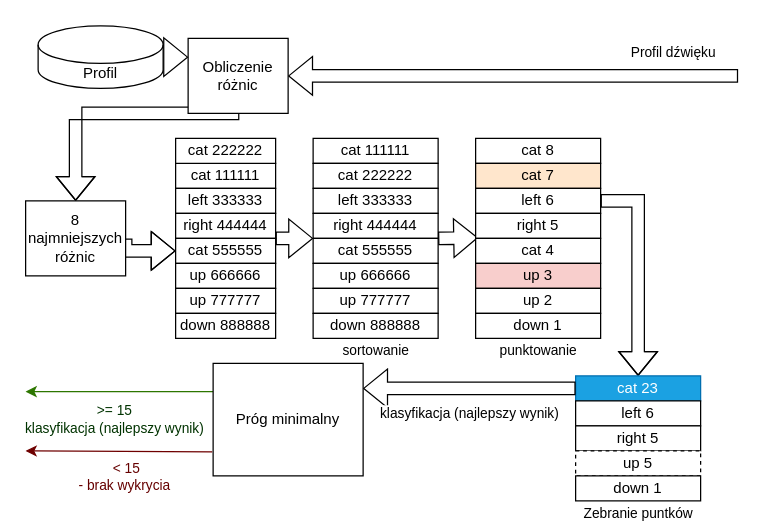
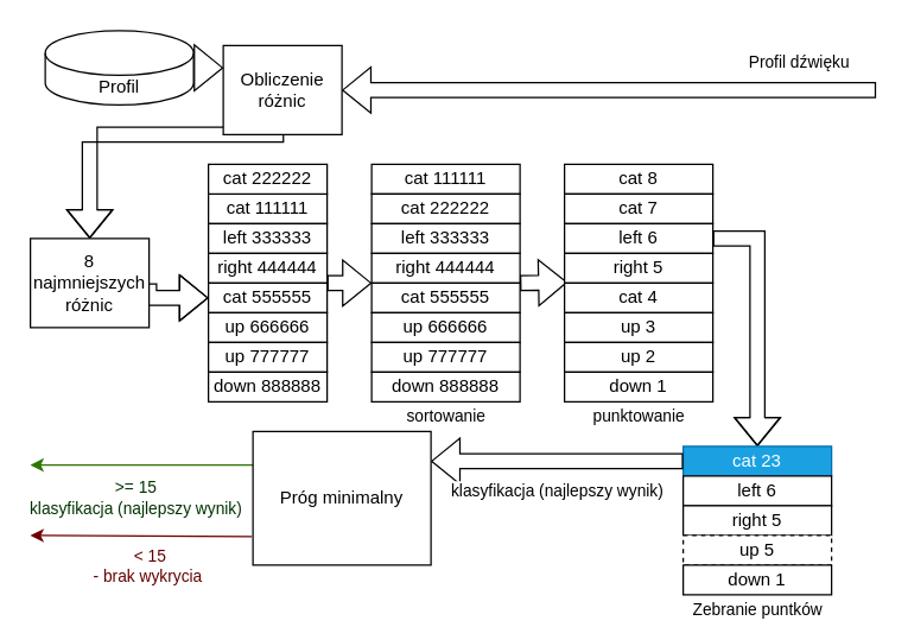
  <mxCell id="0" />
  <mxCell id="1" parent="0" />
  <mxCell id="2" value="cat 111111" style="rounded=0;whiteSpace=wrap;html=1;" parent="1" vertex="1"><mxGeometry x="140" y="130" width="80" height="20" as="geometry" /></mxCell>
  <mxCell id="3" value="cat 222222" style="rounded=0;whiteSpace=wrap;html=1;" parent="1" vertex="1"><mxGeometry x="140" y="110" width="80" height="20" as="geometry" /></mxCell>
  <mxCell id="4" value="" style="edgeStyle=orthogonalEdgeStyle;rounded=0;orthogonalLoop=1;jettySize=auto;html=1;" parent="1" source="5" target="7" edge="1"><mxGeometry relative="1" as="geometry" /></mxCell>
  <mxCell id="5" value="left 333333" style="rounded=0;whiteSpace=wrap;html=1;" parent="1" vertex="1"><mxGeometry x="140" y="150" width="80" height="20" as="geometry" /></mxCell>
  <mxCell id="6" value="right 444444" style="rounded=0;whiteSpace=wrap;html=1;" parent="1" vertex="1"><mxGeometry x="140" y="170" width="80" height="20" as="geometry" /></mxCell>
  <mxCell id="7" value="cat 555555" style="rounded=0;whiteSpace=wrap;html=1;" parent="1" vertex="1"><mxGeometry x="140" y="190" width="80" height="20" as="geometry" /></mxCell>
  <mxCell id="8" value="up 666666" style="rounded=0;whiteSpace=wrap;html=1;" parent="1" vertex="1"><mxGeometry x="140" y="210" width="80" height="20" as="geometry" /></mxCell>
  <mxCell id="9" value="up 777777" style="rounded=0;whiteSpace=wrap;html=1;" parent="1" vertex="1"><mxGeometry x="140" y="230" width="80" height="20" as="geometry" /></mxCell>
  <mxCell id="10" value="down 888888" style="rounded=0;whiteSpace=wrap;html=1;" parent="1" vertex="1"><mxGeometry x="140" y="250" width="80" height="20" as="geometry" /></mxCell>
  <mxCell id="11" value="sortowanie" style="shape=flexArrow;endArrow=classic;html=1;rounded=0;exitX=1;exitY=0;exitDx=0;exitDy=0;entryX=0;entryY=0;entryDx=0;entryDy=0;" parent="1" source="7" target="16" edge="1"><mxGeometry x="1" y="-103" width="50" height="50" relative="1" as="geometry"><mxPoint x="150" y="190" as="sourcePoint" /><mxPoint x="200" y="190" as="targetPoint" /><mxPoint x="50" y="-13" as="offset" /></mxGeometry></mxCell>
  <mxCell id="12" value="cat 111111" style="rounded=0;whiteSpace=wrap;html=1;" parent="1" vertex="1"><mxGeometry x="250" y="110" width="100" height="20" as="geometry" /></mxCell>
  <mxCell id="13" value="cat 222222" style="rounded=0;whiteSpace=wrap;html=1;" parent="1" vertex="1"><mxGeometry x="250" y="130" width="100" height="20" as="geometry" /></mxCell>
  <mxCell id="14" value="left 333333" style="rounded=0;whiteSpace=wrap;html=1;" parent="1" vertex="1"><mxGeometry x="250" y="150" width="100" height="20" as="geometry" /></mxCell>
  <mxCell id="15" value="right 444444" style="rounded=0;whiteSpace=wrap;html=1;" parent="1" vertex="1"><mxGeometry x="250" y="170" width="100" height="20" as="geometry" /></mxCell>
  <mxCell id="16" value="cat 555555" style="rounded=0;whiteSpace=wrap;html=1;" parent="1" vertex="1"><mxGeometry x="250" y="190" width="100" height="20" as="geometry" /></mxCell>
  <mxCell id="17" value="up 666666" style="rounded=0;whiteSpace=wrap;html=1;" parent="1" vertex="1"><mxGeometry x="250" y="210" width="100" height="20" as="geometry" /></mxCell>
  <mxCell id="18" value="up 777777" style="rounded=0;whiteSpace=wrap;html=1;" parent="1" vertex="1"><mxGeometry x="250" y="230" width="100" height="20" as="geometry" /></mxCell>
  <mxCell id="19" value="down 888888" style="rounded=0;whiteSpace=wrap;html=1;" parent="1" vertex="1"><mxGeometry x="250" y="250" width="100" height="20" as="geometry" /></mxCell>
  <mxCell id="20" value="punktowanie" style="shape=flexArrow;endArrow=classic;html=1;rounded=0;exitX=1;exitY=0;exitDx=0;exitDy=0;entryX=0;entryY=0;entryDx=0;entryDy=0;" parent="1" source="16" edge="1"><mxGeometry x="1" y="-103" width="50" height="50" relative="1" as="geometry"><mxPoint x="302" y="189.43" as="sourcePoint" /><mxPoint x="382" y="189.43" as="targetPoint" /><mxPoint x="46" y="-12" as="offset" /></mxGeometry></mxCell>
  <mxCell id="21" value="cat 8" style="rounded=0;whiteSpace=wrap;html=1;" parent="1" vertex="1"><mxGeometry x="380" y="110" width="100" height="20" as="geometry" /></mxCell>
- <mxCell id="22" value="cat 7" style="rounded=0;whiteSpace=wrap;html=1;fillColor=#ffe6cc;" parent="1" vertex="1"><mxGeometry x="380" y="130" width="100" height="20" as="geometry" /></mxCell>
+ <mxCell id="22" value="cat 7" style="rounded=0;whiteSpace=wrap;html=1;" parent="1" vertex="1"><mxGeometry x="380" y="130" width="100" height="20" as="geometry" /></mxCell>
  <mxCell id="23" value="left 6" style="rounded=0;whiteSpace=wrap;html=1;" parent="1" vertex="1"><mxGeometry x="380" y="150" width="100" height="20" as="geometry" /></mxCell>
  <mxCell id="24" value="right 5" style="rounded=0;whiteSpace=wrap;html=1;" parent="1" vertex="1"><mxGeometry x="380" y="170" width="100" height="20" as="geometry" /></mxCell>
  <mxCell id="25" value="cat 4" style="rounded=0;whiteSpace=wrap;html=1;" parent="1" vertex="1"><mxGeometry x="380" y="190" width="100" height="20" as="geometry" /></mxCell>
- <mxCell id="26" value="up 3" style="rounded=0;whiteSpace=wrap;html=1;fillColor=#f8cecc;" parent="1" vertex="1"><mxGeometry x="380" y="210" width="100" height="20" as="geometry" /></mxCell>
+ <mxCell id="26" value="up 3" style="rounded=0;whiteSpace=wrap;html=1;" parent="1" vertex="1"><mxGeometry x="380" y="210" width="100" height="20" as="geometry" /></mxCell>
  <mxCell id="27" value="up 2" style="rounded=0;whiteSpace=wrap;html=1;" parent="1" vertex="1"><mxGeometry x="380" y="230" width="100" height="20" as="geometry" /></mxCell>
  <mxCell id="28" value="down 1" style="rounded=0;whiteSpace=wrap;html=1;" parent="1" vertex="1"><mxGeometry x="380" y="250" width="100" height="20" as="geometry" /></mxCell>
  <mxCell id="29" value="Zebranie puntków" style="shape=flexArrow;endArrow=classic;html=1;rounded=0;exitX=1;exitY=0;exitDx=0;exitDy=0;entryX=0.5;entryY=0;entryDx=0;entryDy=0;" parent="1" target="30" edge="1"><mxGeometry x="1" y="110" width="50" height="50" relative="1" as="geometry"><mxPoint x="480" y="160" as="sourcePoint" /><mxPoint x="510" y="310" as="targetPoint" /><mxPoint x="-110" y="110" as="offset" /><Array as="points"><mxPoint x="510" y="160" /></Array></mxGeometry></mxCell>
  <mxCell id="30" value="cat 23" style="rounded=0;whiteSpace=wrap;html=1;fillColor=#1ba1e2;fontColor=#ffffff;strokeColor=#006EAF;" parent="1" vertex="1"><mxGeometry x="460" y="300" width="100" height="20" as="geometry" /></mxCell>
  <mxCell id="31" value="left 6" style="rounded=0;whiteSpace=wrap;html=1;" parent="1" vertex="1"><mxGeometry x="460" y="320" width="100" height="20" as="geometry" /></mxCell>
  <mxCell id="32" value="right 5" style="rounded=0;whiteSpace=wrap;html=1;" parent="1" vertex="1"><mxGeometry x="460" y="340" width="100" height="20" as="geometry" /></mxCell>
  <mxCell id="33" value="up 5" style="rounded=0;whiteSpace=wrap;html=1;dashed=1;" parent="1" vertex="1"><mxGeometry x="460" y="360" width="100" height="20" as="geometry" /></mxCell>
  <mxCell id="34" value="down 1" style="rounded=0;whiteSpace=wrap;html=1;" parent="1" vertex="1"><mxGeometry x="460" y="380" width="100" height="20" as="geometry" /></mxCell>
  <mxCell id="35" value="klasyfikacja (najlepszy wynik)" style="shape=flexArrow;endArrow=classic;html=1;rounded=0;exitX=0;exitY=0.5;exitDx=0;exitDy=0;" parent="1" source="30" edge="1"><mxGeometry y="20" width="50" height="50" relative="1" as="geometry"><mxPoint x="270" y="310" as="sourcePoint" /><mxPoint x="290" y="310" as="targetPoint" /><mxPoint as="offset" /></mxGeometry></mxCell>
  <mxCell id="36" style="edgeStyle=orthogonalEdgeStyle;rounded=0;orthogonalLoop=1;jettySize=auto;html=1;exitX=0.5;exitY=1;exitDx=0;exitDy=0;entryX=0.5;entryY=0;entryDx=0;entryDy=0;shape=flexArrow;" parent="1" source="37" target="39" edge="1"><mxGeometry relative="1" as="geometry"><Array as="points"><mxPoint x="200" y="90" /><mxPoint x="60" y="90" /></Array></mxGeometry></mxCell>
  <mxCell id="37" value="Obliczenie różnic" style="rounded=0;whiteSpace=wrap;html=1;" parent="1" vertex="1"><mxGeometry x="150" y="30" width="80" height="60" as="geometry" /></mxCell>
  <mxCell id="38" style="edgeStyle=orthogonalEdgeStyle;rounded=0;orthogonalLoop=1;jettySize=auto;html=1;exitX=1;exitY=0.5;exitDx=0;exitDy=0;entryX=0;entryY=0.5;entryDx=0;entryDy=0;shape=flexArrow;" parent="1" source="39" target="7" edge="1"><mxGeometry relative="1" as="geometry"><Array as="points"><mxPoint x="100" y="200" /></Array></mxGeometry></mxCell>
  <mxCell id="39" value="8 najmniejszych różnic" style="rounded=0;whiteSpace=wrap;html=1;" parent="1" vertex="1"><mxGeometry x="20" y="160" width="80" height="60" as="geometry" /></mxCell>
  <mxCell id="40" value="" style="shape=flexArrow;endArrow=classic;html=1;rounded=0;entryX=1;entryY=0.5;entryDx=0;entryDy=0;" parent="1" target="37" edge="1"><mxGeometry width="50" height="50" relative="1" as="geometry"><mxPoint x="590" y="60" as="sourcePoint" /><mxPoint x="360" y="130" as="targetPoint" /></mxGeometry></mxCell>
  <mxCell id="41" value="Profil dźwięku" style="edgeLabel;html=1;align=center;verticalAlign=middle;resizable=0;points=[];" parent="40" vertex="1" connectable="0"><mxGeometry x="-0.412" relative="1" as="geometry"><mxPoint x="53" y="-20" as="offset" /></mxGeometry></mxCell>
  <mxCell id="42" style="edgeStyle=orthogonalEdgeStyle;rounded=0;orthogonalLoop=1;jettySize=auto;html=1;exitX=1;exitY=0.5;exitDx=0;exitDy=0;exitPerimeter=0;entryX=0;entryY=0.25;entryDx=0;entryDy=0;shape=flexArrow;" parent="1" source="43" target="37" edge="1"><mxGeometry relative="1" as="geometry" /></mxCell>
  <mxCell id="43" value="Profil" style="shape=cylinder3;whiteSpace=wrap;html=1;boundedLbl=1;backgroundOutline=1;size=15;" parent="1" vertex="1"><mxGeometry x="30" y="20" width="100" height="50" as="geometry" /></mxCell>
  <mxCell id="44" style="edgeStyle=orthogonalEdgeStyle;rounded=0;orthogonalLoop=1;jettySize=auto;html=1;exitX=0;exitY=0.25;exitDx=0;exitDy=0;fillColor=#60a917;strokeColor=#2D7600;" edge="1" parent="1" source="46"><mxGeometry relative="1" as="geometry"><mxPoint x="20" y="312.6" as="targetPoint" /></mxGeometry></mxCell>
  <mxCell id="45" value="&lt;font color=&quot;#003300&quot;&gt;&amp;gt;= 15&lt;br&gt;klasyfikacja (najlepszy wynik)&lt;/font&gt;" style="edgeLabel;html=1;align=center;verticalAlign=middle;resizable=0;points=[];" vertex="1" connectable="0" parent="44"><mxGeometry x="-0.393" y="-1" relative="1" as="geometry"><mxPoint x="-34" y="23" as="offset" /></mxGeometry></mxCell>
  <mxCell id="46" value="Próg minimalny" style="rounded=0;whiteSpace=wrap;html=1;" vertex="1" parent="1"><mxGeometry x="170" y="290" width="120" height="90" as="geometry" /></mxCell>
  <mxCell id="47" value="&lt;font color=&quot;#660000&quot;&gt;&amp;nbsp;&amp;lt; 15&lt;br&gt;- brak wykrycia&lt;/font&gt;" style="endArrow=classic;html=1;rounded=0;exitX=-0.006;exitY=0.786;exitDx=0;exitDy=0;exitPerimeter=0;fillColor=#a20025;strokeColor=#6F0000;" edge="1" parent="1" source="46"><mxGeometry x="-0.062" y="21" width="50" height="50" relative="1" as="geometry"><mxPoint x="280" y="420" as="sourcePoint" /><mxPoint x="20" y="360" as="targetPoint" /><mxPoint as="offset" /></mxGeometry></mxCell>
